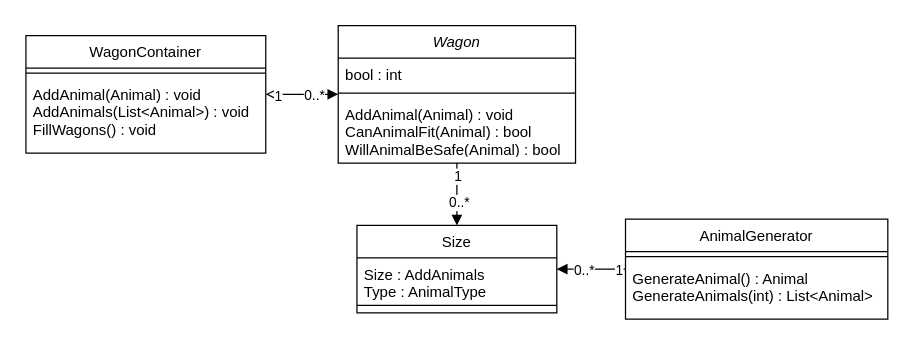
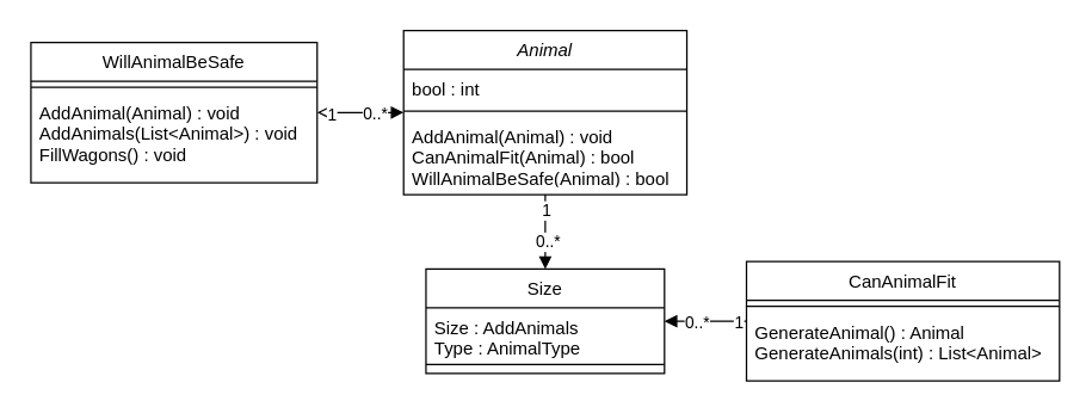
  <mxCell id="0" />
  <mxCell id="1" parent="0" />
  <mxCell id="2" style="edgeStyle=orthogonalEdgeStyle;rounded=0;orthogonalLoop=1;jettySize=auto;html=1;entryX=0.5;entryY=0;entryDx=0;entryDy=0;endArrow=block;endFill=1;" parent="1" source="8" target="12" edge="1"><mxGeometry relative="1" as="geometry" /></mxCell>
  <mxCell id="3" value="1" style="edgeLabel;html=1;align=center;verticalAlign=middle;resizable=0;points=[];" parent="2" vertex="1" connectable="0"><mxGeometry x="-0.803" relative="1" as="geometry"><mxPoint y="5" as="offset" /></mxGeometry></mxCell>
  <mxCell id="4" value="0..*" style="edgeLabel;html=1;align=center;verticalAlign=middle;resizable=0;points=[];" parent="2" vertex="1" connectable="0"><mxGeometry x="0.243" y="1" relative="1" as="geometry"><mxPoint as="offset" /></mxGeometry></mxCell>
  <mxCell id="5" style="edgeStyle=orthogonalEdgeStyle;rounded=0;orthogonalLoop=1;jettySize=auto;html=1;entryX=1;entryY=0.5;entryDx=0;entryDy=0;endArrow=block;endFill=0;startArrow=block;startFill=1;" parent="1" source="8" target="21" edge="1"><mxGeometry relative="1" as="geometry" /></mxCell>
  <mxCell id="6" value="0..*" style="edgeLabel;html=1;align=center;verticalAlign=middle;resizable=0;points=[];" parent="5" vertex="1" connectable="0"><mxGeometry x="-0.802" y="1" relative="1" as="geometry"><mxPoint x="-14" y="-1" as="offset" /></mxGeometry></mxCell>
  <mxCell id="7" value="1" style="edgeLabel;html=1;align=center;verticalAlign=middle;resizable=0;points=[];" parent="5" vertex="1" connectable="0"><mxGeometry x="0.324" y="1" relative="1" as="geometry"><mxPoint x="-11" as="offset" /></mxGeometry></mxCell>
- <mxCell id="8" value="Wagon" style="swimlane;fontStyle=2;align=center;verticalAlign=top;childLayout=stackLayout;horizontal=1;startSize=26;horizontalStack=0;resizeParent=1;resizeLast=0;collapsible=1;marginBottom=0;rounded=0;shadow=0;strokeWidth=1;" parent="1" vertex="1"><mxGeometry x="270" y="20" width="190" height="110" as="geometry"><mxRectangle x="230" y="140" width="160" height="26" as="alternateBounds" /></mxGeometry></mxCell>
+ <mxCell id="8" value="Animal" style="swimlane;fontStyle=2;align=center;verticalAlign=top;childLayout=stackLayout;horizontal=1;startSize=26;horizontalStack=0;resizeParent=1;resizeLast=0;collapsible=1;marginBottom=0;rounded=0;shadow=0;strokeWidth=1;" parent="1" vertex="1"><mxGeometry x="270" y="20" width="190" height="110" as="geometry"><mxRectangle x="230" y="140" width="160" height="26" as="alternateBounds" /></mxGeometry></mxCell>
  <mxCell id="9" value="bool : int" style="text;align=left;verticalAlign=top;spacingLeft=4;spacingRight=4;overflow=hidden;rotatable=0;points=[[0,0.5],[1,0.5]];portConstraint=eastwest;rounded=0;shadow=0;html=0;" parent="8" vertex="1"><mxGeometry y="26" width="190" height="24" as="geometry" /></mxCell>
  <mxCell id="10" value="" style="line;html=1;strokeWidth=1;align=left;verticalAlign=middle;spacingTop=-1;spacingLeft=3;spacingRight=3;rotatable=0;labelPosition=right;points=[];portConstraint=eastwest;" parent="8" vertex="1"><mxGeometry y="50" width="190" height="8" as="geometry" /></mxCell>
  <mxCell id="11" value="AddAnimal(Animal) : void&#10;CanAnimalFit(Animal) : bool&#10;WillAnimalBeSafe(Animal) : bool" style="text;align=left;verticalAlign=top;spacingLeft=4;spacingRight=4;overflow=hidden;rotatable=0;points=[[0,0.5],[1,0.5]];portConstraint=eastwest;" parent="8" vertex="1"><mxGeometry y="58" width="190" height="42" as="geometry" /></mxCell>
  <mxCell id="12" value="Size" style="swimlane;fontStyle=0;align=center;verticalAlign=top;childLayout=stackLayout;horizontal=1;startSize=26;horizontalStack=0;resizeParent=1;resizeLast=0;collapsible=1;marginBottom=0;rounded=0;shadow=0;strokeWidth=1;" parent="1" vertex="1"><mxGeometry x="285" y="180" width="160" height="70" as="geometry"><mxRectangle x="130" y="380" width="160" height="26" as="alternateBounds" /></mxGeometry></mxCell>
  <mxCell id="13" value="Size : AddAnimals&#10;Type : AnimalType" style="text;align=left;verticalAlign=top;spacingLeft=4;spacingRight=4;overflow=hidden;rotatable=0;points=[[0,0.5],[1,0.5]];portConstraint=eastwest;" parent="12" vertex="1"><mxGeometry y="26" width="160" height="34" as="geometry" /></mxCell>
  <mxCell id="14" value="" style="line;html=1;strokeWidth=1;align=left;verticalAlign=middle;spacingTop=-1;spacingLeft=3;spacingRight=3;rotatable=0;labelPosition=right;points=[];portConstraint=eastwest;" parent="12" vertex="1"><mxGeometry y="60" width="160" height="8" as="geometry" /></mxCell>
  <mxCell id="15" style="edgeStyle=orthogonalEdgeStyle;rounded=0;orthogonalLoop=1;jettySize=auto;html=1;endArrow=block;endFill=1;" parent="1" source="18" edge="1"><mxGeometry relative="1" as="geometry"><Array as="points"><mxPoint x="445" y="215" /></Array><mxPoint x="445" y="215" as="targetPoint" /></mxGeometry></mxCell>
  <mxCell id="16" value="1" style="edgeLabel;html=1;align=center;verticalAlign=middle;resizable=0;points=[];" parent="15" vertex="1" connectable="0"><mxGeometry x="-0.768" relative="1" as="geometry"><mxPoint as="offset" /></mxGeometry></mxCell>
  <mxCell id="17" value="0..*" style="edgeLabel;html=1;align=center;verticalAlign=middle;resizable=0;points=[];" parent="15" vertex="1" connectable="0"><mxGeometry x="0.254" relative="1" as="geometry"><mxPoint as="offset" /></mxGeometry></mxCell>
- <mxCell id="18" value="AnimalGenerator" style="swimlane;fontStyle=0;align=center;verticalAlign=top;childLayout=stackLayout;horizontal=1;startSize=26;horizontalStack=0;resizeParent=1;resizeLast=0;collapsible=1;marginBottom=0;rounded=0;shadow=0;strokeWidth=1;" parent="1" vertex="1"><mxGeometry x="500" y="175" width="210" height="80" as="geometry"><mxRectangle x="340" y="380" width="170" height="26" as="alternateBounds" /></mxGeometry></mxCell>
+ <mxCell id="18" value="CanAnimalFit" style="swimlane;fontStyle=0;align=center;verticalAlign=top;childLayout=stackLayout;horizontal=1;startSize=26;horizontalStack=0;resizeParent=1;resizeLast=0;collapsible=1;marginBottom=0;rounded=0;shadow=0;strokeWidth=1;" parent="1" vertex="1"><mxGeometry x="500" y="175" width="210" height="80" as="geometry"><mxRectangle x="340" y="380" width="170" height="26" as="alternateBounds" /></mxGeometry></mxCell>
  <mxCell id="19" value="" style="line;html=1;strokeWidth=1;align=left;verticalAlign=middle;spacingTop=-1;spacingLeft=3;spacingRight=3;rotatable=0;labelPosition=right;points=[];portConstraint=eastwest;" parent="18" vertex="1"><mxGeometry y="26" width="210" height="8" as="geometry" /></mxCell>
  <mxCell id="20" value="GenerateAnimal() : Animal&#10;GenerateAnimals(int) : List&lt;Animal&gt;" style="text;align=left;verticalAlign=top;spacingLeft=4;spacingRight=4;overflow=hidden;rotatable=0;points=[[0,0.5],[1,0.5]];portConstraint=eastwest;" parent="18" vertex="1"><mxGeometry y="34" width="210" height="46" as="geometry" /></mxCell>
- <mxCell id="21" value="WagonContainer" style="swimlane;fontStyle=0;align=center;verticalAlign=top;childLayout=stackLayout;horizontal=1;startSize=26;horizontalStack=0;resizeParent=1;resizeLast=0;collapsible=1;marginBottom=0;rounded=0;shadow=0;strokeWidth=1;" parent="1" vertex="1"><mxGeometry x="20" y="28" width="192" height="94" as="geometry"><mxRectangle x="550" y="140" width="160" height="26" as="alternateBounds" /></mxGeometry></mxCell>
+ <mxCell id="21" value="WillAnimalBeSafe" style="swimlane;fontStyle=0;align=center;verticalAlign=top;childLayout=stackLayout;horizontal=1;startSize=26;horizontalStack=0;resizeParent=1;resizeLast=0;collapsible=1;marginBottom=0;rounded=0;shadow=0;strokeWidth=1;" parent="1" vertex="1"><mxGeometry x="20" y="28" width="192" height="94" as="geometry"><mxRectangle x="550" y="140" width="160" height="26" as="alternateBounds" /></mxGeometry></mxCell>
  <mxCell id="22" value="" style="line;html=1;strokeWidth=1;align=left;verticalAlign=middle;spacingTop=-1;spacingLeft=3;spacingRight=3;rotatable=0;labelPosition=right;points=[];portConstraint=eastwest;" parent="21" vertex="1"><mxGeometry y="26" width="192" height="8" as="geometry" /></mxCell>
  <mxCell id="23" value="AddAnimal(Animal) : void&#10;AddAnimals(List&lt;Animal&gt;) : void&#10;FillWagons() : void" style="text;align=left;verticalAlign=top;spacingLeft=4;spacingRight=4;overflow=hidden;rotatable=0;points=[[0,0.5],[1,0.5]];portConstraint=eastwest;" parent="21" vertex="1"><mxGeometry y="34" width="192" height="60" as="geometry" /></mxCell>
